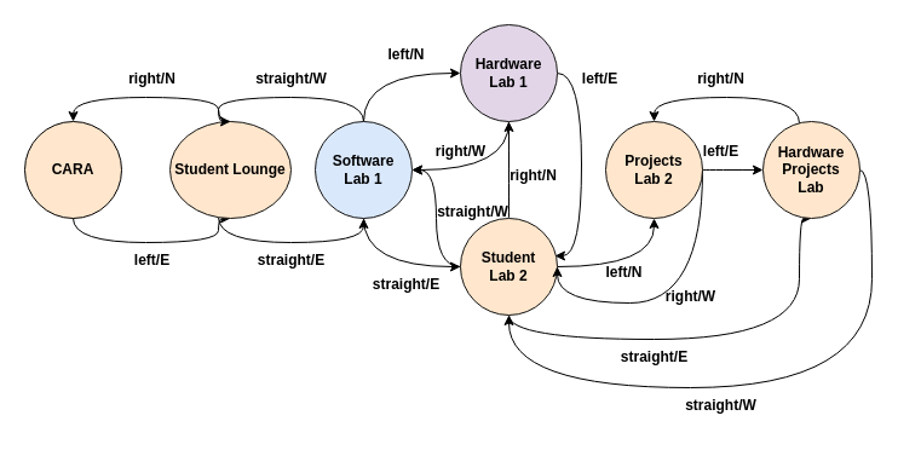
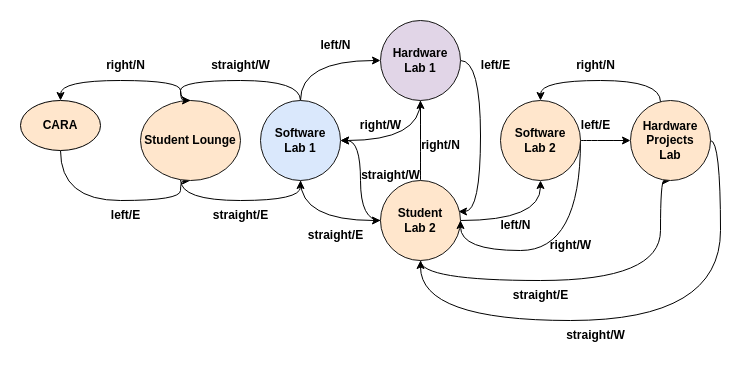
  <mxCell id="0" />
  <mxCell id="1" parent="0" />
  <mxCell id="2" style="edgeStyle=orthogonalEdgeStyle;orthogonalLoop=1;jettySize=auto;html=1;entryX=0.5;entryY=1;entryDx=0;entryDy=0;curved=1;" edge="1" parent="1" source="3" target="6"><mxGeometry relative="1" as="geometry"><Array as="points"><mxPoint x="60" y="200" /><mxPoint x="180" y="200" /></Array></mxGeometry></mxCell>
- <mxCell id="3" value="&lt;b&gt;CARA&lt;/b&gt;" style="ellipse;whiteSpace=wrap;html=1;aspect=fixed;fillColor=#ffe6cc;strokeColor=#000000;" vertex="1" parent="1"><mxGeometry x="20" y="100" width="80" height="80" as="geometry" /></mxCell>
+ <mxCell id="3" value="&lt;b&gt;CARA&lt;/b&gt;" style="ellipse;whiteSpace=wrap;html=1;aspect=fixed;fillColor=#ffe6cc;strokeColor=#000000;" vertex="1" parent="1"><mxGeometry x="20" y="100" width="80" height="50" as="geometry" /></mxCell>
  <mxCell id="4" style="edgeStyle=orthogonalEdgeStyle;curved=1;orthogonalLoop=1;jettySize=auto;html=1;entryX=0.5;entryY=0;entryDx=0;entryDy=0;exitX=0.5;exitY=0;exitDx=0;exitDy=0;" edge="1" parent="1" source="6" target="3"><mxGeometry relative="1" as="geometry"><Array as="points"><mxPoint x="180" y="80" /><mxPoint x="60" y="80" /></Array></mxGeometry></mxCell>
  <mxCell id="5" style="edgeStyle=orthogonalEdgeStyle;curved=1;orthogonalLoop=1;jettySize=auto;html=1;entryX=0.5;entryY=1;entryDx=0;entryDy=0;" edge="1" parent="1" source="6" target="10"><mxGeometry relative="1" as="geometry"><Array as="points"><mxPoint x="180" y="200" /><mxPoint x="300" y="200" /></Array></mxGeometry></mxCell>
  <mxCell id="6" value="&lt;b&gt;Student Lounge&lt;/b&gt;" style="ellipse;whiteSpace=wrap;html=1;aspect=fixed;fillColor=#ffe6cc;strokeColor=#151514;" vertex="1" parent="1"><mxGeometry x="140" y="100" width="100" height="80" as="geometry" /></mxCell>
  <mxCell id="7" style="edgeStyle=orthogonalEdgeStyle;curved=1;orthogonalLoop=1;jettySize=auto;html=1;entryX=0.5;entryY=0;entryDx=0;entryDy=0;" edge="1" parent="1" source="10" target="6"><mxGeometry relative="1" as="geometry"><Array as="points"><mxPoint x="300" y="80" /><mxPoint x="180" y="80" /></Array></mxGeometry></mxCell>
  <mxCell id="8" style="edgeStyle=orthogonalEdgeStyle;curved=1;orthogonalLoop=1;jettySize=auto;html=1;entryX=0;entryY=0.5;entryDx=0;entryDy=0;" edge="1" parent="1" source="10" target="13"><mxGeometry relative="1" as="geometry"><Array as="points"><mxPoint x="300" y="60" /></Array></mxGeometry></mxCell>
  <mxCell id="9" style="edgeStyle=orthogonalEdgeStyle;curved=1;orthogonalLoop=1;jettySize=auto;html=1;entryX=0;entryY=0.5;entryDx=0;entryDy=0;" edge="1" parent="1" source="10" target="18"><mxGeometry relative="1" as="geometry"><Array as="points"><mxPoint x="300" y="220" /></Array></mxGeometry></mxCell>
  <mxCell id="10" value="&lt;b&gt;Software&lt;br&gt;Lab 1&lt;/b&gt;" style="ellipse;whiteSpace=wrap;html=1;aspect=fixed;fillColor=#dae8fc;strokeColor=#151514;" vertex="1" parent="1"><mxGeometry x="260" y="100" width="80" height="80" as="geometry" /></mxCell>
  <mxCell id="11" style="edgeStyle=orthogonalEdgeStyle;curved=1;orthogonalLoop=1;jettySize=auto;html=1;entryX=1;entryY=0.5;entryDx=0;entryDy=0;" edge="1" parent="1" source="13" target="10"><mxGeometry relative="1" as="geometry"><Array as="points"><mxPoint x="420" y="140" /></Array></mxGeometry></mxCell>
  <mxCell id="12" style="edgeStyle=orthogonalEdgeStyle;curved=1;orthogonalLoop=1;jettySize=auto;html=1;entryX=0.975;entryY=0.388;entryDx=0;entryDy=0;entryPerimeter=0;" edge="1" parent="1" source="13" target="18"><mxGeometry relative="1" as="geometry"><Array as="points"><mxPoint x="480" y="60" /><mxPoint x="480" y="211" /></Array></mxGeometry></mxCell>
  <mxCell id="13" value="&lt;b&gt;Hardware&lt;br&gt;Lab 1&lt;/b&gt;" style="ellipse;whiteSpace=wrap;html=1;aspect=fixed;fillColor=#e1d5e7;strokeColor=#151514;" vertex="1" parent="1"><mxGeometry x="380" y="20" width="80" height="80" as="geometry" /></mxCell>
  <mxCell id="14" style="edgeStyle=orthogonalEdgeStyle;curved=1;orthogonalLoop=1;jettySize=auto;html=1;" edge="1" parent="1" source="18" target="13"><mxGeometry relative="1" as="geometry" /></mxCell>
  <mxCell id="15" style="edgeStyle=orthogonalEdgeStyle;curved=1;orthogonalLoop=1;jettySize=auto;html=1;entryX=0.5;entryY=1;entryDx=0;entryDy=0;" edge="1" parent="1" source="18" target="21"><mxGeometry relative="1" as="geometry" /></mxCell>
  <mxCell id="16" style="edgeStyle=orthogonalEdgeStyle;curved=1;orthogonalLoop=1;jettySize=auto;html=1;entryX=1;entryY=0.5;entryDx=0;entryDy=0;" edge="1" parent="1" source="18" target="10"><mxGeometry relative="1" as="geometry" /></mxCell>
  <mxCell id="17" style="edgeStyle=orthogonalEdgeStyle;curved=1;orthogonalLoop=1;jettySize=auto;html=1;entryX=0.5;entryY=1;entryDx=0;entryDy=0;" edge="1" parent="1" source="18" target="24"><mxGeometry relative="1" as="geometry"><Array as="points"><mxPoint x="420" y="280" /><mxPoint x="660" y="280" /></Array></mxGeometry></mxCell>
  <mxCell id="18" value="&lt;b&gt;Student&lt;br&gt;Lab 2&lt;/b&gt;" style="ellipse;whiteSpace=wrap;html=1;aspect=fixed;fillColor=#ffe6cc;strokeColor=#151514;" vertex="1" parent="1"><mxGeometry x="380" y="180" width="80" height="80" as="geometry" /></mxCell>
  <mxCell id="19" style="edgeStyle=orthogonalEdgeStyle;curved=1;orthogonalLoop=1;jettySize=auto;html=1;entryX=1;entryY=0.5;entryDx=0;entryDy=0;" edge="1" parent="1" source="21" target="18"><mxGeometry relative="1" as="geometry"><Array as="points"><mxPoint x="580" y="250" /><mxPoint x="460" y="250" /></Array></mxGeometry></mxCell>
  <mxCell id="20" style="edgeStyle=orthogonalEdgeStyle;curved=1;orthogonalLoop=1;jettySize=auto;html=1;" edge="1" parent="1" source="21" target="24"><mxGeometry relative="1" as="geometry" /></mxCell>
- <mxCell id="21" value="&lt;b&gt;Projects&lt;br&gt;Lab 2&lt;/b&gt;" style="ellipse;whiteSpace=wrap;html=1;aspect=fixed;fillColor=#ffe6cc;strokeColor=#151514;" vertex="1" parent="1"><mxGeometry x="500" y="100" width="80" height="80" as="geometry" /></mxCell>
+ <mxCell id="21" value="&lt;b&gt;Software&lt;br&gt;Lab 2&lt;/b&gt;" style="ellipse;whiteSpace=wrap;html=1;aspect=fixed;fillColor=#ffe6cc;strokeColor=#151514;" vertex="1" parent="1"><mxGeometry x="500" y="100" width="80" height="80" as="geometry" /></mxCell>
  <mxCell id="22" style="edgeStyle=orthogonalEdgeStyle;curved=1;orthogonalLoop=1;jettySize=auto;html=1;entryX=0.5;entryY=0;entryDx=0;entryDy=0;" edge="1" parent="1" source="24" target="21"><mxGeometry relative="1" as="geometry"><Array as="points"><mxPoint x="660" y="80" /><mxPoint x="540" y="80" /></Array></mxGeometry></mxCell>
  <mxCell id="23" style="edgeStyle=orthogonalEdgeStyle;curved=1;orthogonalLoop=1;jettySize=auto;html=1;entryX=0.5;entryY=1;entryDx=0;entryDy=0;" edge="1" parent="1" source="24" target="18"><mxGeometry relative="1" as="geometry"><Array as="points"><mxPoint x="720" y="140" /><mxPoint x="720" y="320" /><mxPoint x="420" y="320" /></Array></mxGeometry></mxCell>
  <mxCell id="24" value="&lt;b&gt;Hardware&lt;br&gt;Projects&lt;br&gt;Lab&lt;/b&gt;" style="ellipse;whiteSpace=wrap;html=1;aspect=fixed;fillColor=#ffe6cc;strokeColor=#151514;" vertex="1" parent="1"><mxGeometry x="630" y="100" width="80" height="80" as="geometry" /></mxCell>
  <mxCell id="25" value="left/E" style="text;html=1;align=center;verticalAlign=middle;resizable=0;points=[];autosize=1;strokeColor=none;fillColor=none;fontStyle=1" vertex="1" parent="1"><mxGeometry x="100" y="200" width="50" height="30" as="geometry" /></mxCell>
  <mxCell id="26" value="right/N" style="text;html=1;align=center;verticalAlign=middle;resizable=0;points=[];autosize=1;strokeColor=none;fillColor=none;fontStyle=1" vertex="1" parent="1"><mxGeometry x="95" y="50" width="60" height="30" as="geometry" /></mxCell>
  <mxCell id="27" value="straight/E" style="text;html=1;align=center;verticalAlign=middle;resizable=0;points=[];autosize=1;strokeColor=none;fillColor=none;fontStyle=1" vertex="1" parent="1"><mxGeometry x="200" y="200" width="80" height="30" as="geometry" /></mxCell>
  <mxCell id="28" value="straight/W" style="text;html=1;align=center;verticalAlign=middle;resizable=0;points=[];autosize=1;strokeColor=none;fillColor=none;fontStyle=1" vertex="1" parent="1"><mxGeometry x="200" y="50" width="80" height="30" as="geometry" /></mxCell>
  <mxCell id="29" value="left/N" style="text;html=1;align=center;verticalAlign=middle;resizable=0;points=[];autosize=1;strokeColor=none;fillColor=none;fontStyle=1" vertex="1" parent="1"><mxGeometry x="310" y="30" width="50" height="30" as="geometry" /></mxCell>
  <mxCell id="30" value="straight/E" style="text;html=1;align=center;verticalAlign=middle;resizable=0;points=[];autosize=1;strokeColor=none;fillColor=none;fontStyle=1" vertex="1" parent="1"><mxGeometry x="295" y="220" width="80" height="30" as="geometry" /></mxCell>
  <mxCell id="31" value="right/W" style="text;html=1;align=center;verticalAlign=middle;resizable=0;points=[];autosize=1;strokeColor=none;fillColor=none;fontStyle=1" vertex="1" parent="1"><mxGeometry x="350" y="110" width="60" height="30" as="geometry" /></mxCell>
  <mxCell id="32" value="left/E" style="text;html=1;align=center;verticalAlign=middle;resizable=0;points=[];autosize=1;strokeColor=none;fillColor=none;fontStyle=1" vertex="1" parent="1"><mxGeometry x="470" y="50" width="50" height="30" as="geometry" /></mxCell>
  <mxCell id="33" value="right/N" style="text;html=1;align=center;verticalAlign=middle;resizable=0;points=[];autosize=1;strokeColor=none;fillColor=none;fontStyle=1" vertex="1" parent="1"><mxGeometry x="410" y="130" width="60" height="30" as="geometry" /></mxCell>
  <mxCell id="34" value="left/N" style="text;html=1;align=center;verticalAlign=middle;resizable=0;points=[];autosize=1;strokeColor=none;fillColor=none;fontStyle=1" vertex="1" parent="1"><mxGeometry x="490" y="210" width="50" height="30" as="geometry" /></mxCell>
  <mxCell id="35" value="straight/W" style="text;html=1;align=center;verticalAlign=middle;resizable=0;points=[];autosize=1;strokeColor=none;fillColor=none;fontStyle=1" vertex="1" parent="1"><mxGeometry x="350" y="160" width="80" height="30" as="geometry" /></mxCell>
  <mxCell id="36" value="straight/E" style="text;html=1;align=center;verticalAlign=middle;resizable=0;points=[];autosize=1;strokeColor=none;fillColor=none;fontStyle=1" vertex="1" parent="1"><mxGeometry x="500" y="280" width="80" height="30" as="geometry" /></mxCell>
  <mxCell id="37" value="right/W" style="text;html=1;align=center;verticalAlign=middle;resizable=0;points=[];autosize=1;strokeColor=none;fillColor=none;fontStyle=1" vertex="1" parent="1"><mxGeometry x="540" y="230" width="60" height="30" as="geometry" /></mxCell>
  <mxCell id="38" value="left/E" style="text;html=1;align=center;verticalAlign=middle;resizable=0;points=[];autosize=1;strokeColor=none;fillColor=none;fontStyle=1" vertex="1" parent="1"><mxGeometry x="570" y="110" width="50" height="30" as="geometry" /></mxCell>
  <mxCell id="39" value="right/N" style="text;html=1;align=center;verticalAlign=middle;resizable=0;points=[];autosize=1;strokeColor=none;fillColor=none;fontStyle=1" vertex="1" parent="1"><mxGeometry x="565" y="50" width="60" height="30" as="geometry" /></mxCell>
  <mxCell id="40" value="straight/W" style="text;html=1;align=center;verticalAlign=middle;resizable=0;points=[];autosize=1;strokeColor=none;fillColor=none;fontStyle=1" vertex="1" parent="1"><mxGeometry x="555" y="320" width="80" height="30" as="geometry" /></mxCell>
